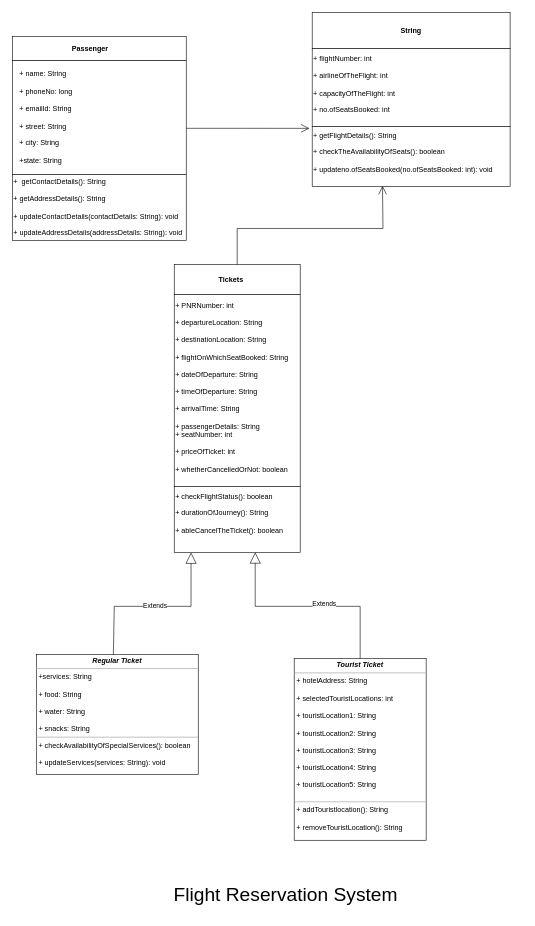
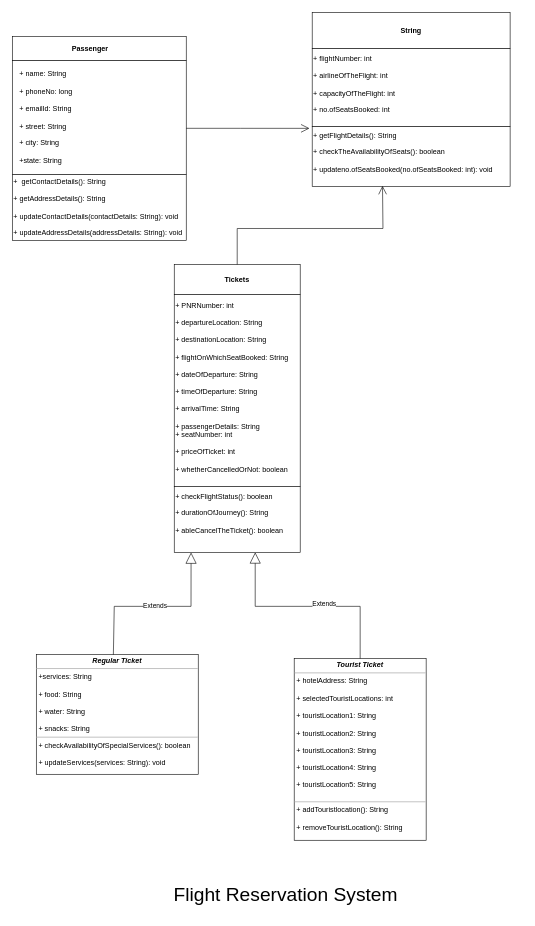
  <mxCell id="0" />
  <mxCell id="1" parent="0" />
  <mxCell id="2" value="" style="rounded=0;whiteSpace=wrap;html=1;" vertex="1" parent="1"><mxGeometry x="20" y="60" width="290" height="40" as="geometry" /></mxCell>
  <mxCell id="3" value="&lt;b&gt;Passenger&lt;/b&gt;" style="text;html=1;strokeColor=none;fillColor=none;align=center;verticalAlign=middle;whiteSpace=wrap;rounded=0;" vertex="1" parent="1"><mxGeometry x="120" y="65" width="60" height="30" as="geometry" /></mxCell>
  <mxCell id="4" value="" style="rounded=0;whiteSpace=wrap;html=1;" vertex="1" parent="1"><mxGeometry x="20" y="290" width="290" height="110" as="geometry" /></mxCell>
  <mxCell id="5" value="" style="rounded=0;whiteSpace=wrap;html=1;" vertex="1" parent="1"><mxGeometry x="20" y="100" width="290" height="190" as="geometry" /></mxCell>
  <mxCell id="6" value="+ name: String&lt;br&gt;&lt;br&gt;+ phoneNo: long&lt;br&gt;&lt;br&gt;+ emailId: String&lt;br&gt;&lt;br&gt;+ street: String&lt;br&gt;&lt;br&gt;+ city: String&lt;br&gt;&lt;br&gt;&lt;div&gt;&lt;span&gt;+state: String&lt;/span&gt;&lt;/div&gt;" style="text;html=1;strokeColor=none;fillColor=none;align=left;verticalAlign=middle;whiteSpace=wrap;rounded=0;" vertex="1" parent="1"><mxGeometry x="30" y="80" width="130" height="230" as="geometry" /></mxCell>
  <mxCell id="7" value="+&amp;nbsp; getContactDetails(): String&lt;br&gt;&lt;br&gt;+ getAddressDetails(): String&lt;br&gt;&lt;br&gt;+ updateContactDetails(contactDetails: String): void&lt;br&gt;&lt;br&gt;+ updateAddressDetails(addressDetails: String): void" style="text;html=1;strokeColor=none;fillColor=none;align=left;verticalAlign=middle;whiteSpace=wrap;rounded=0;" vertex="1" parent="1"><mxGeometry x="20" y="295" width="300" height="100" as="geometry" /></mxCell>
  <mxCell id="8" value="" style="rounded=0;whiteSpace=wrap;html=1;" vertex="1" parent="1"><mxGeometry x="520" y="20" width="330" height="60" as="geometry" /></mxCell>
  <mxCell id="9" value="String" style="text;html=1;strokeColor=none;fillColor=none;align=center;verticalAlign=middle;whiteSpace=wrap;rounded=0;fontStyle=1" vertex="1" parent="1"><mxGeometry x="640" y="20" width="90" height="60" as="geometry" /></mxCell>
  <mxCell id="10" value="" style="rounded=0;whiteSpace=wrap;html=1;" vertex="1" parent="1"><mxGeometry x="520" y="80" width="330" height="130" as="geometry" /></mxCell>
  <mxCell id="11" value="+ flightNumber: int&lt;br&gt;&lt;br&gt;+ airlineOfTheFlight: int&lt;br&gt;&lt;br&gt;+ capacityOfTheFlight: int&lt;br&gt;&lt;br&gt;&lt;div style=&quot;&quot;&gt;&lt;span&gt;+ no.ofSeatsBooked: int&lt;/span&gt;&lt;/div&gt;" style="text;html=1;strokeColor=none;fillColor=none;align=left;verticalAlign=middle;whiteSpace=wrap;rounded=0;" vertex="1" parent="1"><mxGeometry x="520" y="65" width="170" height="150" as="geometry" /></mxCell>
  <mxCell id="12" value="" style="rounded=0;whiteSpace=wrap;html=1;" vertex="1" parent="1"><mxGeometry x="520" y="210" width="330" height="100" as="geometry" /></mxCell>
  <mxCell id="13" value="+ getFlightDetails(): String&lt;br&gt;&lt;br&gt;+ checkTheAvailabilityOfSeats(): boolean&lt;br&gt;&lt;br&gt;&lt;div&gt;&lt;span&gt;+ updateno.ofSeatsBooked(no.ofSeatsBooked: int): void&lt;/span&gt;&lt;/div&gt;" style="text;html=1;strokeColor=none;fillColor=none;align=left;verticalAlign=middle;whiteSpace=wrap;rounded=0;" vertex="1" parent="1"><mxGeometry x="520" y="195" width="350" height="115" as="geometry" /></mxCell>
  <mxCell id="14" value="" style="rounded=0;whiteSpace=wrap;html=1;" vertex="1" parent="1"><mxGeometry x="290" y="440" width="210" height="50" as="geometry" /></mxCell>
- <mxCell id="15" value="Tickets" style="text;html=1;strokeColor=none;fillColor=none;align=center;verticalAlign=middle;whiteSpace=wrap;rounded=0;fontStyle=1" vertex="1" parent="1"><mxGeometry x="340" y="450" width="90" height="30" as="geometry" /></mxCell>
+ <mxCell id="15" value="Tickets" style="text;html=1;strokeColor=none;fillColor=none;align=center;verticalAlign=middle;whiteSpace=wrap;rounded=0;fontStyle=1" vertex="1" parent="1"><mxGeometry x="350" y="450" width="90" height="30" as="geometry" /></mxCell>
  <mxCell id="16" value="" style="rounded=0;whiteSpace=wrap;html=1;" vertex="1" parent="1"><mxGeometry x="290" y="490" width="210" height="320" as="geometry" /></mxCell>
  <mxCell id="17" value="+ PNRNumber: int&lt;br&gt;&lt;br&gt;+ departureLocation: String&lt;br&gt;&lt;br&gt;+ destinationLocation: String&lt;br&gt;&lt;br&gt;+ flightOnWhichSeatBooked: String&lt;br&gt;&lt;br&gt;+ dateOfDeparture: String&lt;br&gt;&lt;br&gt;+ timeOfDeparture: String&lt;br&gt;&lt;br&gt;+ arrivalTime: String&lt;br&gt;&lt;br&gt;+ passengerDetails: String&lt;br&gt;+ seatNumber: int&lt;br&gt;&lt;br&gt;+ priceOfTicket: int&lt;br&gt;&lt;br&gt;+ whetherCancelledOrNot: boolean" style="text;html=1;strokeColor=none;fillColor=none;align=left;verticalAlign=middle;whiteSpace=wrap;rounded=0;" vertex="1" parent="1"><mxGeometry x="290" y="490" width="240" height="310" as="geometry" /></mxCell>
  <mxCell id="18" value="" style="rounded=0;whiteSpace=wrap;html=1;" vertex="1" parent="1"><mxGeometry x="290" y="810" width="210" height="110" as="geometry" /></mxCell>
  <mxCell id="19" value="+ checkFlightStatus(): boolean&lt;br&gt;&lt;br&gt;+ durationOfJourney(): String&lt;br&gt;&lt;br&gt;+ ableCancelTheTicket(): boolean" style="text;html=1;strokeColor=none;fillColor=none;align=left;verticalAlign=middle;whiteSpace=wrap;rounded=0;" vertex="1" parent="1"><mxGeometry x="290" y="790" width="270" height="130" as="geometry" /></mxCell>
  <mxCell id="20" value="" style="endArrow=open;endFill=1;endSize=12;html=1;rounded=0;exitX=0.5;exitY=0;exitDx=0;exitDy=0;entryX=0.335;entryY=0.991;entryDx=0;entryDy=0;entryPerimeter=0;" edge="1" parent="1" source="14" target="13"><mxGeometry width="160" relative="1" as="geometry"><mxPoint x="390" y="380" as="sourcePoint" /><mxPoint x="638" y="320" as="targetPoint" /><Array as="points"><mxPoint x="395" y="380" /><mxPoint x="638" y="380" /></Array></mxGeometry></mxCell>
  <mxCell id="21" value="" style="endArrow=open;endFill=1;endSize=12;html=1;rounded=0;entryX=-0.013;entryY=0.157;entryDx=0;entryDy=0;entryPerimeter=0;" edge="1" parent="1" target="13"><mxGeometry width="160" relative="1" as="geometry"><mxPoint x="310" y="213" as="sourcePoint" /><mxPoint x="530" y="289" as="targetPoint" /><Array as="points"><mxPoint x="400" y="213" /></Array></mxGeometry></mxCell>
  <mxCell id="22" value="&lt;p style=&quot;margin: 0px ; margin-top: 4px ; text-align: center&quot;&gt;&lt;b&gt;&lt;i&gt;Regular Ticket&lt;/i&gt;&lt;/b&gt;&lt;/p&gt;&lt;hr size=&quot;1&quot;&gt;&lt;p style=&quot;margin: 0px ; margin-left: 4px&quot;&gt;+services: String&lt;/p&gt;&lt;p style=&quot;margin: 0px ; margin-left: 4px&quot;&gt;&lt;br&gt;&lt;/p&gt;&lt;p style=&quot;margin: 0px ; margin-left: 4px&quot;&gt;+ food: String&lt;/p&gt;&lt;p style=&quot;margin: 0px ; margin-left: 4px&quot;&gt;&lt;br&gt;+ water: String&lt;/p&gt;&lt;p style=&quot;margin: 0px ; margin-left: 4px&quot;&gt;&lt;br&gt;&lt;/p&gt;&lt;p style=&quot;margin: 0px ; margin-left: 4px&quot;&gt;+ snacks: String&lt;/p&gt;&lt;hr size=&quot;1&quot;&gt;&lt;p style=&quot;margin: 0px ; margin-left: 4px&quot;&gt;+ checkAvailabilityOfSpecialServices(): boolean&lt;/p&gt;&lt;p style=&quot;margin: 0px ; margin-left: 4px&quot;&gt;&lt;br&gt;+ updateServices(services: String): void&lt;/p&gt;" style="verticalAlign=top;align=left;overflow=fill;fontSize=12;fontFamily=Helvetica;html=1;" vertex="1" parent="1"><mxGeometry x="60" y="1090" width="270" height="200" as="geometry" /></mxCell>
  <mxCell id="23" value="&lt;p style=&quot;margin: 0px ; margin-top: 4px ; text-align: center&quot;&gt;&lt;b&gt;&lt;i&gt;Tourist Ticket&lt;/i&gt;&lt;/b&gt;&lt;/p&gt;&lt;hr size=&quot;1&quot;&gt;&lt;p style=&quot;margin: 0px ; margin-left: 4px&quot;&gt;+ hotelAddress: String&lt;br&gt;&lt;br&gt;&lt;/p&gt;&lt;p style=&quot;margin: 0px ; margin-left: 4px&quot;&gt;+ selectedTouristLocations: int&lt;/p&gt;&lt;p style=&quot;margin: 0px ; margin-left: 4px&quot;&gt;&lt;br&gt;&lt;/p&gt;&lt;p style=&quot;margin: 0px ; margin-left: 4px&quot;&gt;+ touristLocation1: String&lt;/p&gt;&lt;p style=&quot;margin: 0px ; margin-left: 4px&quot;&gt;&lt;br&gt;&lt;/p&gt;&lt;p style=&quot;margin: 0px ; margin-left: 4px&quot;&gt;+ touristLocation2: String&lt;/p&gt;&lt;p style=&quot;margin: 0px ; margin-left: 4px&quot;&gt;&lt;br&gt;&lt;/p&gt;&lt;p style=&quot;margin: 0px ; margin-left: 4px&quot;&gt;+ touristL&lt;span&gt;ocation3: String&lt;/span&gt;&lt;/p&gt;&lt;p style=&quot;margin: 0px ; margin-left: 4px&quot;&gt;&lt;br&gt;&lt;/p&gt;&lt;p style=&quot;margin: 0px ; margin-left: 4px&quot;&gt;+ touristLocation4: String&lt;/p&gt;&lt;p style=&quot;margin: 0px ; margin-left: 4px&quot;&gt;&lt;br&gt;&lt;/p&gt;&lt;p style=&quot;margin: 0px ; margin-left: 4px&quot;&gt;+ touristLocation5: String&lt;/p&gt;&lt;p style=&quot;margin: 0px ; margin-left: 4px&quot;&gt;&lt;br&gt;&lt;/p&gt;&lt;hr size=&quot;1&quot;&gt;&lt;p style=&quot;margin: 0px ; margin-left: 4px&quot;&gt;+ addTouristlocation(): String&lt;/p&gt;&lt;p style=&quot;margin: 0px ; margin-left: 4px&quot;&gt;&lt;br&gt;+ removeTouristLocation(): String&lt;/p&gt;" style="verticalAlign=top;align=left;overflow=fill;fontSize=12;fontFamily=Helvetica;html=1;" vertex="1" parent="1"><mxGeometry x="490" y="1097" width="220" height="303" as="geometry" /></mxCell>
  <mxCell id="24" value="Extends" style="endArrow=block;endSize=16;endFill=0;html=1;rounded=0;exitX=0.476;exitY=0.003;exitDx=0;exitDy=0;entryX=0.104;entryY=1.002;entryDx=0;entryDy=0;entryPerimeter=0;exitPerimeter=0;" edge="1" parent="1" source="22" target="19"><mxGeometry width="160" relative="1" as="geometry"><mxPoint x="230" y="1060" as="sourcePoint" /><mxPoint x="420" y="990" as="targetPoint" /><Array as="points"><mxPoint x="190" y="1010" /><mxPoint x="318" y="1010" /></Array></mxGeometry></mxCell>
  <mxCell id="25" value="Extends" style="endArrow=block;endSize=16;endFill=0;html=1;rounded=0;exitX=0.5;exitY=0;exitDx=0;exitDy=0;entryX=0.5;entryY=1;entryDx=0;entryDy=0;" edge="1" parent="1" source="23" target="19"><mxGeometry x="-0.165" y="-4" width="160" relative="1" as="geometry"><mxPoint x="430" y="1110" as="sourcePoint" /><mxPoint x="590" y="1110" as="targetPoint" /><Array as="points"><mxPoint x="600" y="1010" /><mxPoint x="425" y="1010" /></Array><mxPoint as="offset" /></mxGeometry></mxCell>
  <mxCell id="26" value="Flight Reservation System" style="text;html=1;strokeColor=none;fillColor=none;align=center;verticalAlign=middle;whiteSpace=wrap;rounded=0;fontSize=32;" vertex="1" parent="1"><mxGeometry x="126" y="1458" width="700" height="63" as="geometry" /></mxCell>
